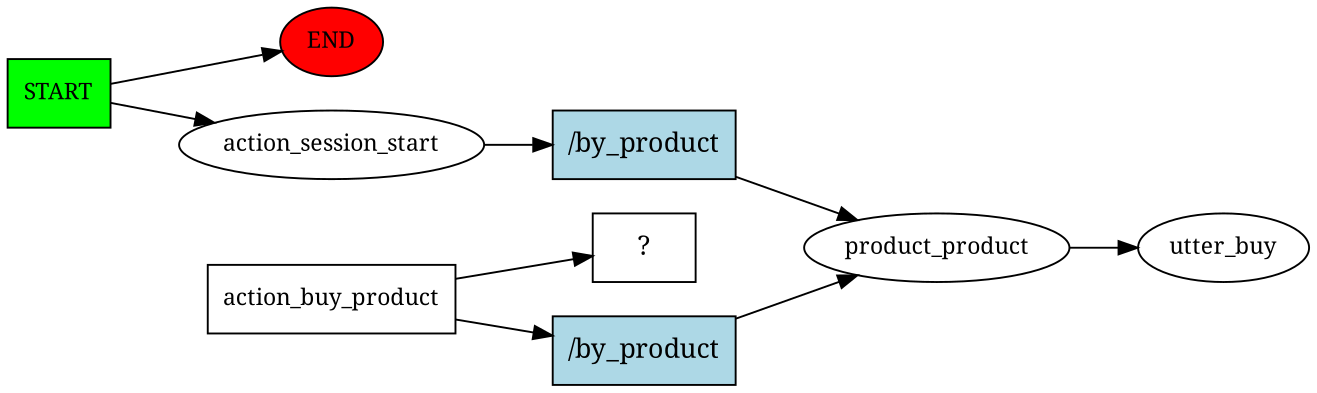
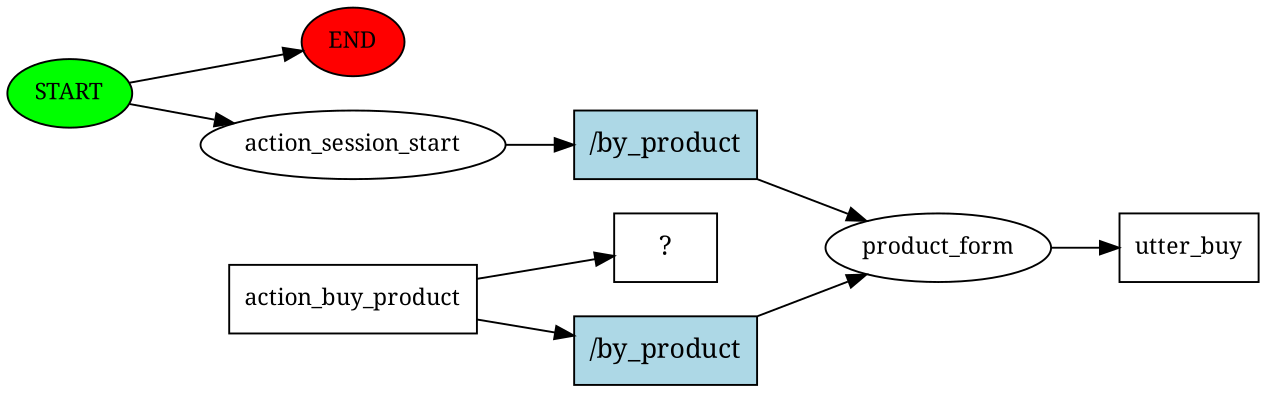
  digraph {
    fontname="Noto Serif"
    rankdir=LR
    node [fontname="Noto Serif" fontsize=12]
    edge [fontname="Noto Serif"]
-   n1 [fillcolor=green label=START style=filled shape=box]
+   n1 [fillcolor=green label=START style=filled]
    n2 [fillcolor=red label=END style=filled]
    n3 [label=action_session_start]
    n4 [fillcolor=lightblue label="/by_product" shape=rect style=filled fontsize=""]
-   n5 [label=product_product]
-   n6 [label=utter_buy]
+   n5 [label=product_form]
+   n6 [label=utter_buy shape=box]
    n7 [label=action_buy_product shape=box]
    n8 [label="  ?  " shape=rect fontsize=""]
    n9 [fillcolor=lightblue label="/by_product" shape=rect style=filled fontsize=""]
    n1 -> n2
    n1 -> n3
    n3 -> n4
    n4 -> n5
    n5 -> n6
    n7 -> n8
    n7 -> n9
    n9 -> n5
  }
